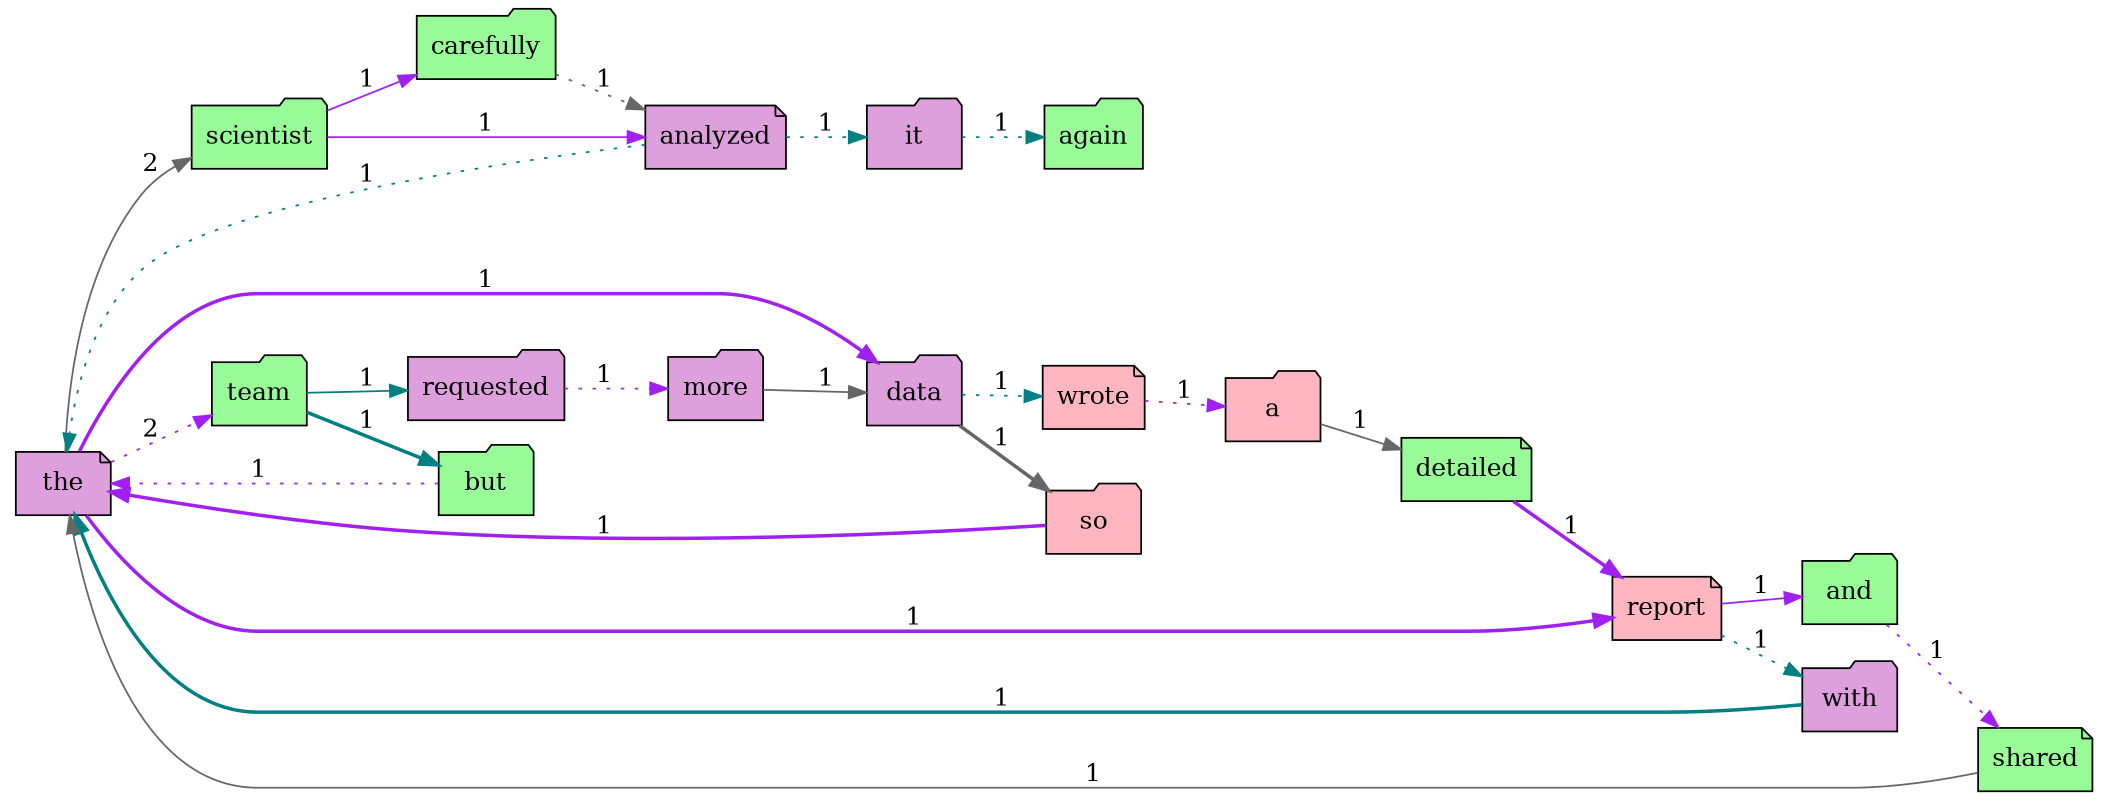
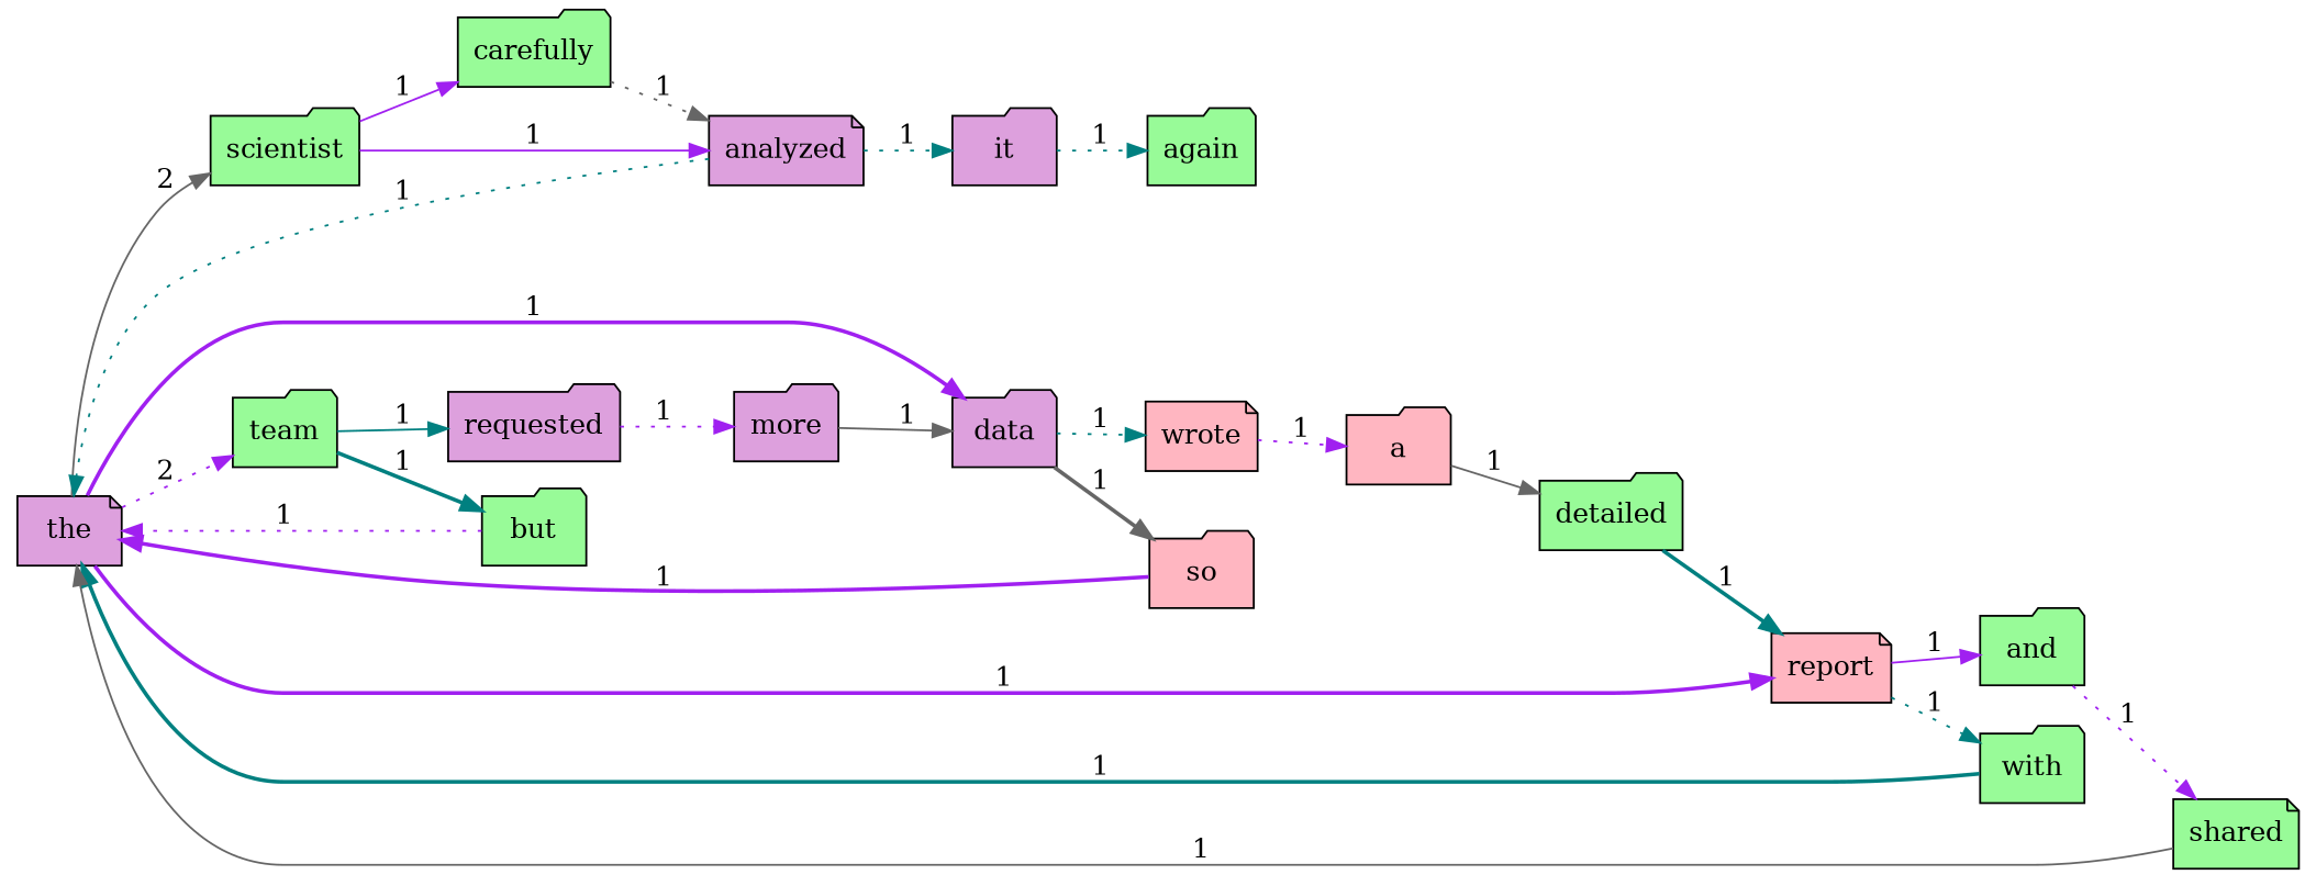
  digraph {
    rankdir=LR
    node [fillcolor=palegreen shape=folder style=filled]
    edge [color=purple style=dotted]
    the [fillcolor=plum shape=note]
    scientist
    data [fillcolor=plum]
    report [fillcolor=lightpink shape=note]
    team
    carefully
    analyzed [fillcolor=plum shape=note]
    wrote [fillcolor=lightpink shape=note]
    so [fillcolor=lightpink]
    and
-   with [fillcolor=plum]
+   with
    but
    requested [fillcolor=plum]
    it [fillcolor=plum]
    a [fillcolor=lightpink]
    shared [shape=note]
    more [fillcolor=plum]
    again
-   detailed [shape=note]
+   detailed
    the -> scientist [color=gray40 label=2 style=solid]
    the -> data [label=1 style=bold]
    the -> report [label=1 style=bold]
    the -> team [label=2]
    scientist -> carefully [label=1 style=solid]
    scientist -> analyzed [label=1 style=solid]
    data -> wrote [color=teal label=1]
    data -> so [color=gray40 label=1 style=bold]
    report -> and [label=1 style=solid]
    report -> with [color=teal label=1]
    team -> but [color=teal label=1 style=bold]
    team -> requested [color=teal label=1 style=solid]
    carefully -> analyzed [color=gray40 label=1]
    analyzed -> the [color=teal label=1]
    analyzed -> it [color=teal label=1]
    wrote -> a [label=1]
    so -> the [label=1 style=bold]
    and -> shared [label=1]
    with -> the [color=teal label=1 style=bold]
    but -> the [label=1]
    requested -> more [label=1]
    it -> again [color=teal label=1]
    a -> detailed [color=gray40 label=1 style=solid]
    shared -> the [color=gray40 label=1 style=solid]
    more -> data [color=gray40 label=1 style=solid]
-   detailed -> report [label=1 style=bold]
+   detailed -> report [color=teal label=1 style=bold]
  }
